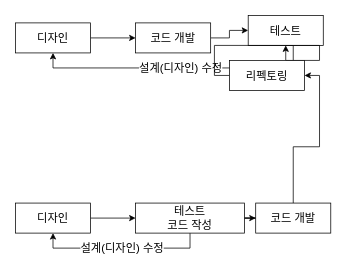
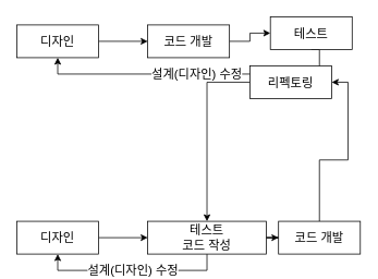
  <mxCell id="0" />
  <mxCell id="1" parent="0" />
  <mxCell id="2" value="" style="edgeStyle=orthogonalEdgeStyle;rounded=0;orthogonalLoop=1;jettySize=auto;html=1;" edge="1" parent="1" source="3" target="5"><mxGeometry relative="1" as="geometry" /></mxCell>
  <mxCell id="3" value="디자인" style="rounded=0;whiteSpace=wrap;html=1;fontSize=15;" vertex="1" parent="1"><mxGeometry x="20" y="30" width="100" height="40" as="geometry" /></mxCell>
  <mxCell id="4" value="" style="edgeStyle=orthogonalEdgeStyle;rounded=0;orthogonalLoop=1;jettySize=auto;html=1;" edge="1" parent="1" source="5" target="7"><mxGeometry relative="1" as="geometry" /></mxCell>
  <mxCell id="5" value="코드 개발" style="rounded=0;whiteSpace=wrap;html=1;fontSize=15;" vertex="1" parent="1"><mxGeometry x="180" y="30" width="100" height="40" as="geometry" /></mxCell>
  <mxCell id="6" value="설계(디자인)&amp;nbsp;수정" style="edgeStyle=orthogonalEdgeStyle;rounded=0;orthogonalLoop=1;jettySize=auto;html=1;entryX=0.5;entryY=1;entryDx=0;entryDy=0;exitX=0.5;exitY=1;exitDx=0;exitDy=0;fontSize=15;" edge="1" parent="1" source="7" target="3"><mxGeometry relative="1" as="geometry"><Array as="points"><mxPoint x="390" y="90" /><mxPoint x="70" y="90" /></Array><mxPoint as="offset" /></mxGeometry></mxCell>
  <mxCell id="7" value="테스트" style="rounded=0;whiteSpace=wrap;html=1;fontSize=15;" vertex="1" parent="1"><mxGeometry x="330" y="20" width="100" height="40" as="geometry" /></mxCell>
  <mxCell id="8" value="" style="edgeStyle=orthogonalEdgeStyle;rounded=0;orthogonalLoop=1;jettySize=auto;html=1;" edge="1" parent="1" source="9" target="12"><mxGeometry relative="1" as="geometry" /></mxCell>
  <mxCell id="9" value="디자인" style="rounded=0;whiteSpace=wrap;html=1;fontSize=15;" vertex="1" parent="1"><mxGeometry x="20" y="270" width="100" height="40" as="geometry" /></mxCell>
  <mxCell id="10" value="설계(디자인) 수정" style="edgeStyle=orthogonalEdgeStyle;rounded=0;orthogonalLoop=1;jettySize=auto;html=1;exitX=0.5;exitY=1;exitDx=0;exitDy=0;entryX=0.5;entryY=1;entryDx=0;entryDy=0;fontSize=15;" edge="1" parent="1" source="12" target="9"><mxGeometry relative="1" as="geometry" /></mxCell>
  <mxCell id="11" value="" style="edgeStyle=orthogonalEdgeStyle;rounded=0;orthogonalLoop=1;jettySize=auto;html=1;" edge="1" parent="1" source="12" target="14"><mxGeometry relative="1" as="geometry" /></mxCell>
  <mxCell id="12" value="테스트&lt;br&gt;코드 작성" style="rounded=0;whiteSpace=wrap;html=1;fontSize=15;" vertex="1" parent="1"><mxGeometry x="180" y="270" width="145" height="40" as="geometry" /></mxCell>
  <mxCell id="13" style="edgeStyle=orthogonalEdgeStyle;rounded=0;orthogonalLoop=1;jettySize=auto;html=1;exitX=0.5;exitY=0;exitDx=0;exitDy=0;entryX=1;entryY=0.5;entryDx=0;entryDy=0;" edge="1" parent="1" source="14" target="16"><mxGeometry relative="1" as="geometry" /></mxCell>
  <mxCell id="14" value="코드 개발" style="rounded=0;whiteSpace=wrap;html=1;fontSize=15;" vertex="1" parent="1"><mxGeometry x="340" y="270" width="100" height="40" as="geometry" /></mxCell>
- <mxCell id="15" style="edgeStyle=orthogonalEdgeStyle;rounded=0;orthogonalLoop=1;jettySize=auto;html=1;exitX=0;exitY=0.5;exitDx=0;exitDy=0;" edge="1" parent="1" source="16" target="7"><mxGeometry relative="1" as="geometry" /></mxCell>
+ <mxCell id="15" style="edgeStyle=orthogonalEdgeStyle;rounded=0;orthogonalLoop=1;jettySize=auto;html=1;exitX=0;exitY=0.5;exitDx=0;exitDy=0;entryX=0.5;entryY=0;entryDx=0;entryDy=0;" edge="1" parent="1" source="16" target="12"><mxGeometry relative="1" as="geometry" /></mxCell>
  <mxCell id="16" value="리펙토링" style="rounded=0;whiteSpace=wrap;html=1;fontSize=15;" vertex="1" parent="1"><mxGeometry x="305" y="80" width="100" height="40" as="geometry" /></mxCell>
